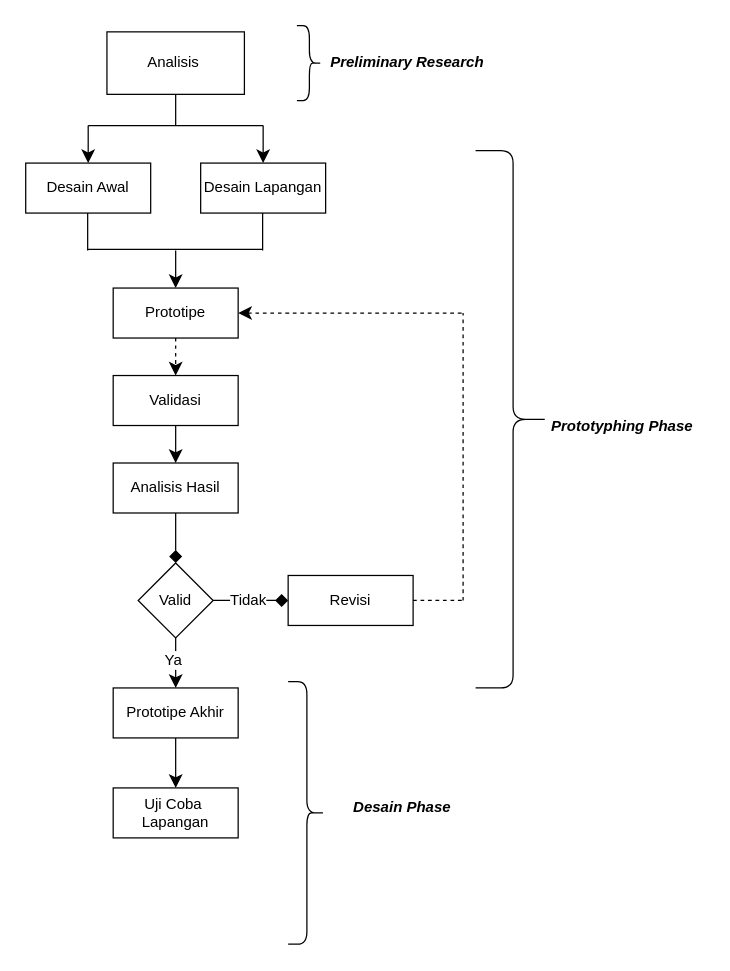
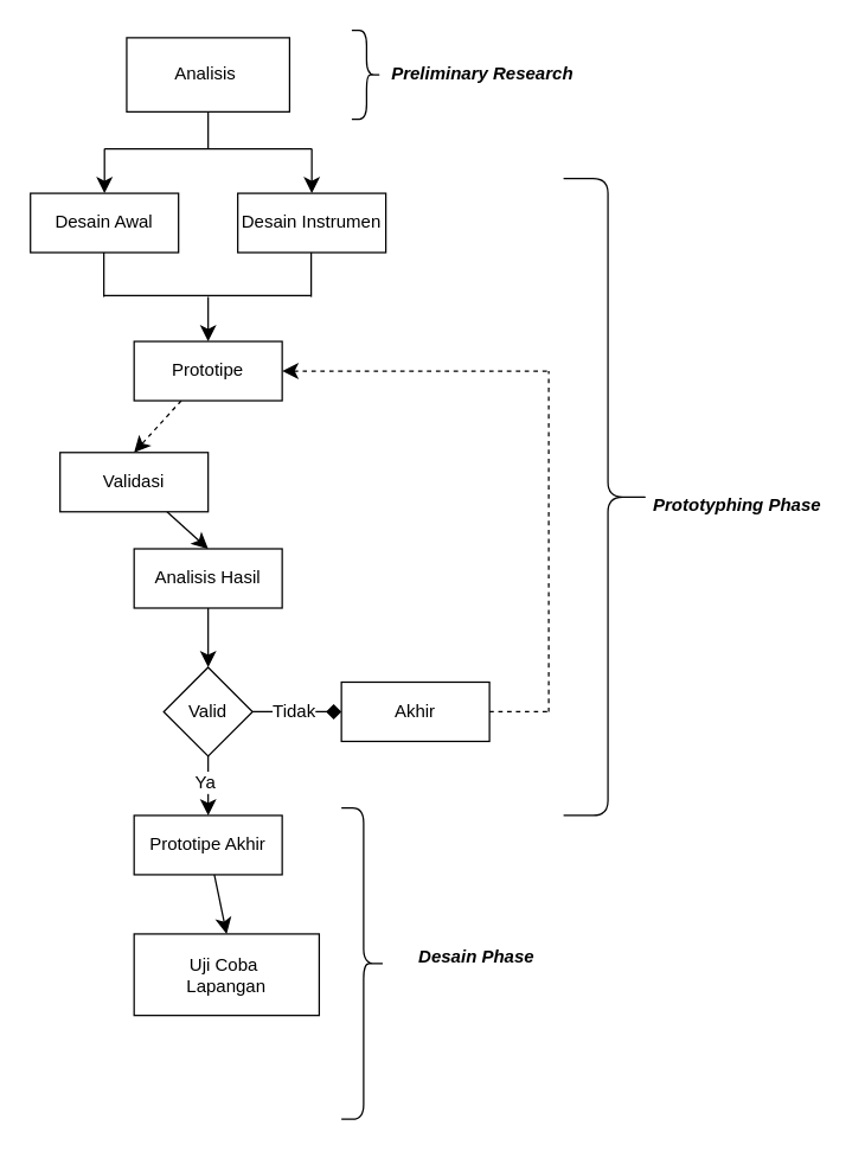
  <mxCell id="0" />
  <mxCell id="1" parent="0" />
  <mxCell id="2" style="edgeStyle=none;curved=1;rounded=0;orthogonalLoop=1;jettySize=auto;html=1;fontSize=12;startSize=8;endSize=8;endArrow=none;endFill=0;" parent="1" source="3" edge="1"><mxGeometry relative="1" as="geometry"><mxPoint x="140" y="100" as="targetPoint" /></mxGeometry></mxCell>
  <mxCell id="3" value="Analisis&amp;nbsp;" style="rounded=0;whiteSpace=wrap;html=1;" parent="1" vertex="1"><mxGeometry x="85" y="25" width="110" height="50" as="geometry" /></mxCell>
  <mxCell id="4" style="edgeStyle=none;curved=1;rounded=0;orthogonalLoop=1;jettySize=auto;html=1;fontSize=12;startSize=8;endSize=8;endArrow=none;endFill=0;startArrow=classic;startFill=1;" parent="1" source="5" edge="1"><mxGeometry relative="1" as="geometry"><mxPoint x="70" y="100" as="targetPoint" /></mxGeometry></mxCell>
  <mxCell id="5" value="Desain Awal" style="rounded=0;whiteSpace=wrap;html=1;" parent="1" vertex="1"><mxGeometry x="20" y="130" width="100" height="40" as="geometry" /></mxCell>
  <mxCell id="6" style="edgeStyle=none;curved=1;rounded=0;orthogonalLoop=1;jettySize=auto;html=1;fontSize=12;startSize=8;endSize=8;endArrow=none;endFill=0;startArrow=classic;startFill=1;" parent="1" source="7" edge="1"><mxGeometry relative="1" as="geometry"><mxPoint x="210" y="100" as="targetPoint" /></mxGeometry></mxCell>
- <mxCell id="7" value="Desain Lapangan" style="rounded=0;whiteSpace=wrap;html=1;" parent="1" vertex="1"><mxGeometry x="160" y="130" width="100" height="40" as="geometry" /></mxCell>
+ <mxCell id="7" value="Desain Instrumen" style="rounded=0;whiteSpace=wrap;html=1;" parent="1" vertex="1"><mxGeometry x="160" y="130" width="100" height="40" as="geometry" /></mxCell>
  <mxCell id="8" style="edgeStyle=none;curved=1;rounded=0;orthogonalLoop=1;jettySize=auto;html=1;fontSize=12;startSize=8;endSize=8;endArrow=none;endFill=0;startArrow=classic;startFill=1;" parent="1" source="11" edge="1"><mxGeometry relative="1" as="geometry"><mxPoint x="140" y="200" as="targetPoint" /></mxGeometry></mxCell>
  <mxCell id="9" style="edgeStyle=none;curved=1;rounded=0;orthogonalLoop=1;jettySize=auto;html=1;entryX=0.5;entryY=0;entryDx=0;entryDy=0;fontSize=12;startSize=8;endSize=8;dashed=1;" parent="1" source="11" target="13" edge="1"><mxGeometry relative="1" as="geometry" /></mxCell>
  <mxCell id="10" style="edgeStyle=none;curved=1;rounded=0;orthogonalLoop=1;jettySize=auto;html=1;fontSize=12;startSize=8;endSize=8;endArrow=none;endFill=0;startArrow=classic;startFill=1;dashed=1;" parent="1" source="11" edge="1"><mxGeometry relative="1" as="geometry"><mxPoint x="370" y="250" as="targetPoint" /></mxGeometry></mxCell>
  <mxCell id="11" value="Prototipe" style="rounded=0;whiteSpace=wrap;html=1;" parent="1" vertex="1"><mxGeometry x="90" y="230" width="100" height="40" as="geometry" /></mxCell>
  <mxCell id="12" style="edgeStyle=none;curved=1;rounded=0;orthogonalLoop=1;jettySize=auto;html=1;entryX=0.5;entryY=0;entryDx=0;entryDy=0;fontSize=12;startSize=8;endSize=8;" parent="1" source="13" target="15" edge="1"><mxGeometry relative="1" as="geometry" /></mxCell>
- <mxCell id="13" value="Validasi" style="rounded=0;whiteSpace=wrap;html=1;" parent="1" vertex="1"><mxGeometry x="90" y="300" width="100" height="40" as="geometry" /></mxCell>
- <mxCell id="14" style="edgeStyle=none;curved=1;rounded=0;orthogonalLoop=1;jettySize=auto;html=1;entryX=0.5;entryY=0;entryDx=0;entryDy=0;fontSize=12;startSize=8;endSize=8;endArrow=diamond;" parent="1" source="15" target="20" edge="1"><mxGeometry relative="1" as="geometry" /></mxCell>
+ <mxCell id="13" value="Validasi" style="rounded=0;whiteSpace=wrap;html=1;" parent="1" vertex="1"><mxGeometry x="40" y="305" width="100" height="40" as="geometry" /></mxCell>
+ <mxCell id="14" style="edgeStyle=none;curved=1;rounded=0;orthogonalLoop=1;jettySize=auto;html=1;entryX=0.5;entryY=0;entryDx=0;entryDy=0;fontSize=12;startSize=8;endSize=8;" parent="1" source="15" target="20" edge="1"><mxGeometry relative="1" as="geometry" /></mxCell>
  <mxCell id="15" value="Analisis Hasil" style="rounded=0;whiteSpace=wrap;html=1;" parent="1" vertex="1"><mxGeometry x="90" y="370" width="100" height="40" as="geometry" /></mxCell>
  <mxCell id="16" style="edgeStyle=none;curved=1;rounded=0;orthogonalLoop=1;jettySize=auto;html=1;entryX=0;entryY=0.5;entryDx=0;entryDy=0;fontSize=12;startSize=8;endSize=8;endArrow=diamond;" parent="1" source="20" target="21" edge="1"><mxGeometry relative="1" as="geometry" /></mxCell>
  <mxCell id="17" value="Tidak" style="edgeLabel;html=1;align=center;verticalAlign=middle;resizable=0;points=[];fontSize=12;" parent="16" vertex="1" connectable="0"><mxGeometry x="-0.085" y="1" relative="1" as="geometry"><mxPoint as="offset" /></mxGeometry></mxCell>
  <mxCell id="18" style="edgeStyle=none;curved=1;rounded=0;orthogonalLoop=1;jettySize=auto;html=1;entryX=0.5;entryY=0;entryDx=0;entryDy=0;fontSize=12;startSize=8;endSize=8;" parent="1" source="20" target="23" edge="1"><mxGeometry relative="1" as="geometry" /></mxCell>
  <mxCell id="19" value="Ya" style="edgeLabel;html=1;align=center;verticalAlign=middle;resizable=0;points=[];fontSize=12;" parent="18" vertex="1" connectable="0"><mxGeometry x="-0.131" y="-3" relative="1" as="geometry"><mxPoint as="offset" /></mxGeometry></mxCell>
  <mxCell id="20" value="Valid" style="rhombus;whiteSpace=wrap;html=1;" parent="1" vertex="1"><mxGeometry x="110" y="450" width="60" height="60" as="geometry" /></mxCell>
- <mxCell id="21" value="Revisi" style="rounded=0;whiteSpace=wrap;html=1;" parent="1" vertex="1"><mxGeometry x="230" y="460" width="100" height="40" as="geometry" /></mxCell>
+ <mxCell id="21" value="Akhir" style="rounded=0;whiteSpace=wrap;html=1;" parent="1" vertex="1"><mxGeometry x="230" y="460" width="100" height="40" as="geometry" /></mxCell>
  <mxCell id="22" style="edgeStyle=none;curved=1;rounded=0;orthogonalLoop=1;jettySize=auto;html=1;entryX=0.5;entryY=0;entryDx=0;entryDy=0;fontSize=12;startSize=8;endSize=8;" parent="1" source="23" target="24" edge="1"><mxGeometry relative="1" as="geometry" /></mxCell>
  <mxCell id="23" value="Prototipe Akhir" style="rounded=0;whiteSpace=wrap;html=1;" parent="1" vertex="1"><mxGeometry x="90" y="550" width="100" height="40" as="geometry" /></mxCell>
- <mxCell id="24" value="Uji Coba&amp;nbsp;&lt;div&gt;Lapangan&lt;/div&gt;" style="rounded=0;whiteSpace=wrap;html=1;" parent="1" vertex="1"><mxGeometry x="90" y="630" width="100" height="40" as="geometry" /></mxCell>
+ <mxCell id="24" value="Uji Coba&amp;nbsp;&lt;div&gt;Lapangan&lt;/div&gt;" style="rounded=0;whiteSpace=wrap;html=1;" parent="1" vertex="1"><mxGeometry x="90" y="630" width="125" height="55" as="geometry" /></mxCell>
  <mxCell id="25" value="" style="endArrow=none;html=1;rounded=0;fontSize=12;startSize=8;endSize=8;curved=1;" parent="1" edge="1"><mxGeometry width="50" height="50" relative="1" as="geometry"><mxPoint x="70" y="100" as="sourcePoint" /><mxPoint x="210" y="100" as="targetPoint" /></mxGeometry></mxCell>
  <mxCell id="26" style="edgeStyle=none;curved=1;rounded=0;orthogonalLoop=1;jettySize=auto;html=1;fontSize=12;startSize=8;endSize=8;endArrow=none;endFill=0;startArrow=none;startFill=0;" parent="1" edge="1"><mxGeometry relative="1" as="geometry"><mxPoint x="69.58" y="170" as="targetPoint" /><mxPoint x="69.58" y="200" as="sourcePoint" /></mxGeometry></mxCell>
  <mxCell id="27" style="edgeStyle=none;curved=1;rounded=0;orthogonalLoop=1;jettySize=auto;html=1;fontSize=12;startSize=8;endSize=8;endArrow=none;endFill=0;startArrow=none;startFill=0;" parent="1" edge="1"><mxGeometry relative="1" as="geometry"><mxPoint x="209.58" y="170" as="targetPoint" /><mxPoint x="209.58" y="200" as="sourcePoint" /></mxGeometry></mxCell>
  <mxCell id="28" value="" style="endArrow=none;html=1;rounded=0;fontSize=12;startSize=8;endSize=8;curved=1;" parent="1" edge="1"><mxGeometry width="50" height="50" relative="1" as="geometry"><mxPoint x="69.58" y="199" as="sourcePoint" /><mxPoint x="209.58" y="199" as="targetPoint" /></mxGeometry></mxCell>
  <mxCell id="29" value="" style="endArrow=none;dashed=1;html=1;rounded=0;fontSize=12;startSize=8;endSize=8;curved=1;" parent="1" edge="1"><mxGeometry width="50" height="50" relative="1" as="geometry"><mxPoint x="330" y="480" as="sourcePoint" /><mxPoint x="370" y="480" as="targetPoint" /></mxGeometry></mxCell>
  <mxCell id="30" value="" style="endArrow=none;dashed=1;html=1;rounded=0;fontSize=12;startSize=8;endSize=8;curved=1;" parent="1" edge="1"><mxGeometry width="50" height="50" relative="1" as="geometry"><mxPoint x="370" y="480" as="sourcePoint" /><mxPoint x="370" y="250" as="targetPoint" /></mxGeometry></mxCell>
  <mxCell id="31" value="&lt;font style=&quot;font-size: 12px;&quot;&gt;&lt;i&gt;Preliminary Research&lt;/i&gt;&lt;/font&gt;" style="text;html=1;align=center;verticalAlign=middle;resizable=0;points=[];autosize=1;strokeColor=none;fillColor=none;fontSize=16;fontStyle=1" parent="1" vertex="1"><mxGeometry x="255" y="33" width="140" height="30" as="geometry" /></mxCell>
  <mxCell id="32" value="" style="shape=curlyBracket;whiteSpace=wrap;html=1;rounded=1;flipH=1;labelPosition=right;verticalLabelPosition=middle;align=left;verticalAlign=middle;" parent="1" vertex="1"><mxGeometry x="237" y="20" width="20" height="60" as="geometry" /></mxCell>
  <mxCell id="33" value="&lt;font style=&quot;font-size: 12px;&quot;&gt;&lt;i&gt;Prototyphing Phase&lt;/i&gt;&lt;/font&gt;" style="text;html=1;align=center;verticalAlign=middle;resizable=0;points=[];autosize=1;strokeColor=none;fillColor=none;fontSize=16;fontStyle=1" parent="1" vertex="1"><mxGeometry x="432" y="324" width="130" height="30" as="geometry" /></mxCell>
  <mxCell id="34" value="" style="shape=curlyBracket;whiteSpace=wrap;html=1;rounded=1;flipH=1;labelPosition=right;verticalLabelPosition=middle;align=left;verticalAlign=middle;" parent="1" vertex="1"><mxGeometry x="380" y="120" width="60" height="430" as="geometry" /></mxCell>
  <mxCell id="35" value="" style="shape=curlyBracket;whiteSpace=wrap;html=1;rounded=1;flipH=1;labelPosition=right;verticalLabelPosition=middle;align=left;verticalAlign=middle;size=0.5;" parent="1" vertex="1"><mxGeometry x="230" y="545" width="30" height="210" as="geometry" /></mxCell>
  <mxCell id="36" value="&lt;font style=&quot;font-size: 12px;&quot;&gt;&lt;i&gt;Desain Phase&lt;/i&gt;&lt;/font&gt;" style="text;html=1;align=center;verticalAlign=middle;resizable=0;points=[];autosize=1;strokeColor=none;fillColor=none;fontSize=16;fontStyle=1" parent="1" vertex="1"><mxGeometry x="256" y="629" width="130" height="30" as="geometry" /></mxCell>
